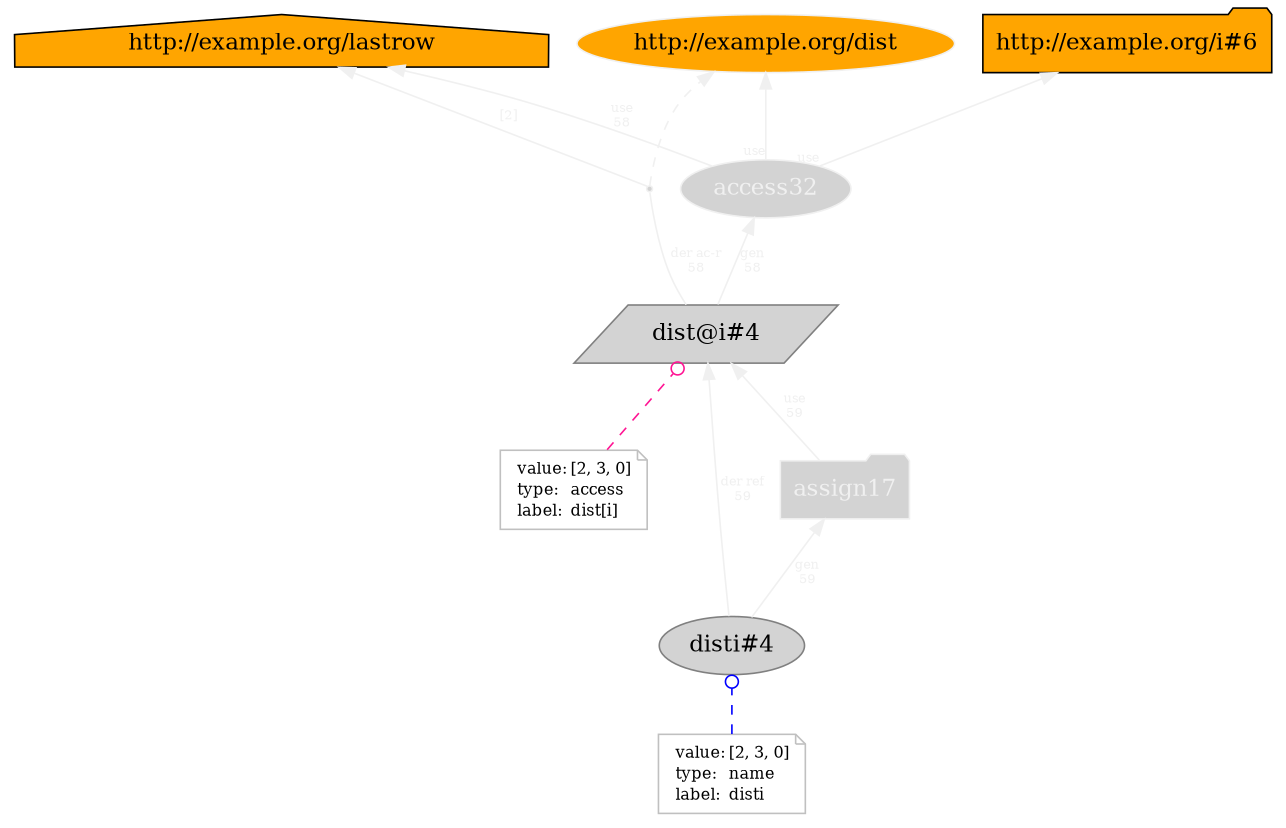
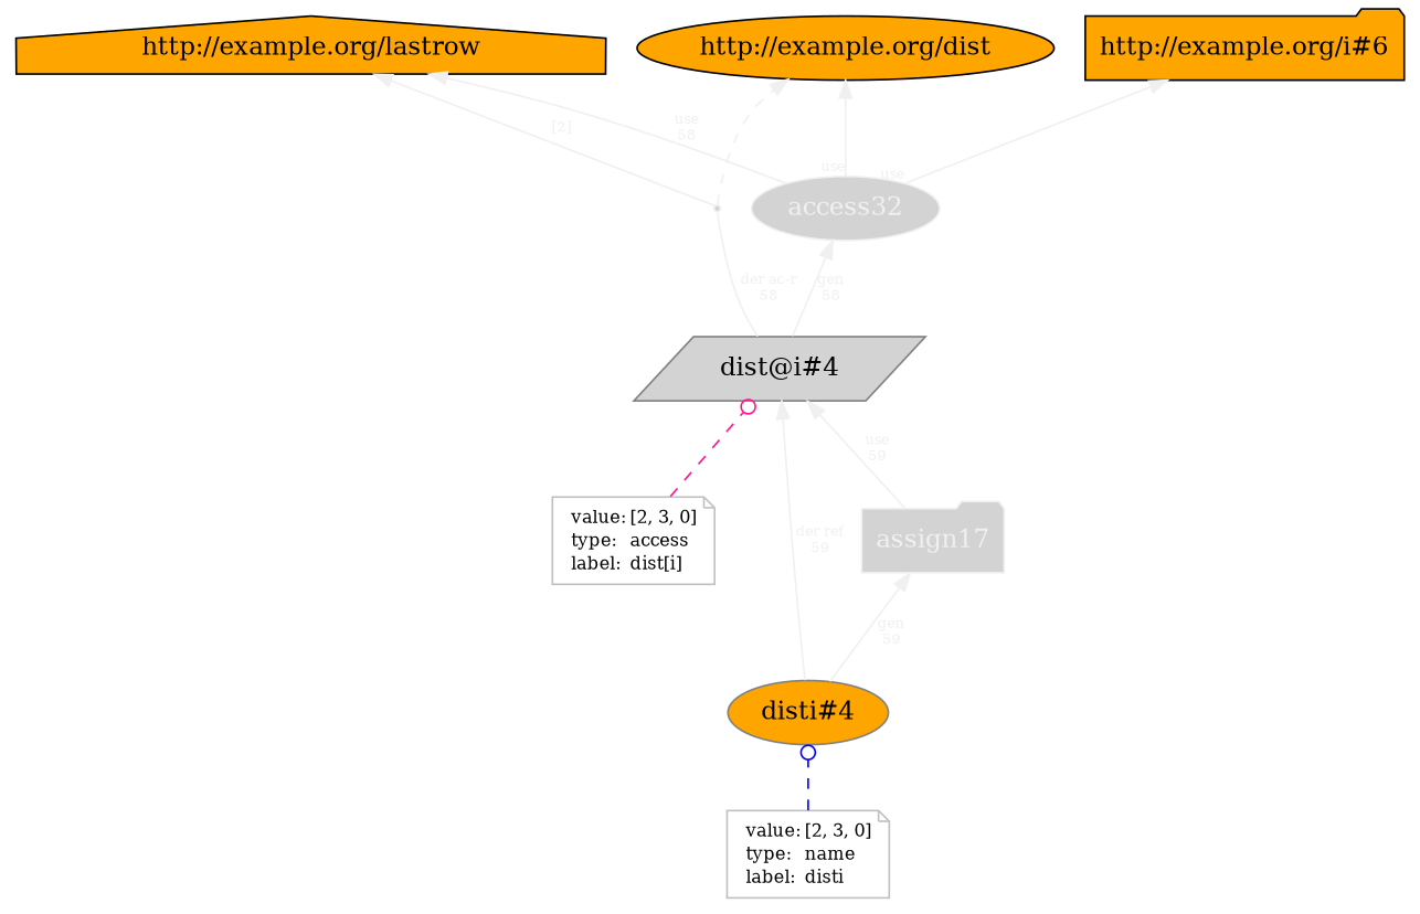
  digraph {
    rankdir=BT
    node [fillcolor=lightgrey shape=ellipse style=filled]
    edge [angle=60.0 color="#F0F0F0" distance=1.5 fontcolor="#F0F0F0" fontsize=8 rotation=20]
    n1 [color="#808080" label="dist@i#4" shape=parallelogram]
    n2 [color="#F0F0F0" fontcolor="#F0F0F0" label=access32 sides=4]
    bn0 [color="#F0F0F0" fontcolor="#F0F0F0" shape=point]
-   "http://example.org/dist" [fillcolor=orange color="#F0F0F0"]
+   "http://example.org/dist" [fillcolor=orange]
    "http://example.org/lastrow" [fillcolor=orange shape=house]
    "http://example.org/i#6" [fillcolor=orange shape=folder]
    n7 [color=gray fontcolor=black fontsize=10 label=<<TABLE cellpadding="0" border="0"> 	<TR> 	    <TD align="left">value:</TD> 	    <TD align="left">[2, 3, 0]</TD> 	</TR> 	<TR> 	    <TD align="left">type:</TD> 	    <TD align="left">access</TD> 	</TR> 	<TR> 	    <TD align="left">label:</TD> 	    <TD align="left">dist[i]</TD> 	</TR> </TABLE>> shape=note fillcolor="" style=""]
-   n8 [color="#808080" label="disti#4"]
+   n8 [color="#808080" fillcolor=orange label="disti#4"]
    n9 [color="#F0F0F0" fontcolor="#F0F0F0" label=assign17 shape=folder sides=4]
    n10 [color=gray fontcolor=black fontsize=10 label=<<TABLE cellpadding="0" border="0"> 	<TR> 	    <TD align="left">value:</TD> 	    <TD align="left">[2, 3, 0]</TD> 	</TR> 	<TR> 	    <TD align="left">type:</TD> 	    <TD align="left">name</TD> 	</TR> 	<TR> 	    <TD align="left">label:</TD> 	    <TD align="left">disti</TD> 	</TR> </TABLE>> shape=note fillcolor="" style=""]
    n1 -> n2 [label="gen\n58"]
    n1 -> bn0 [arrowhead=none label="der ac-r\n58"]
    n2 -> "http://example.org/dist" [labelangle=60.0 labeldistance=1.5 labelfontsize=8 taillabel=use angle="" distance="" fontsize=""]
    n2 -> "http://example.org/lastrow" [label="use\n58"]
    n2 -> "http://example.org/i#6" [labelangle=60.0 labeldistance=1.5 labelfontsize=8 taillabel=use angle="" distance="" fontsize=""]
    bn0 -> "http://example.org/dist" [style=dashed angle="" distance="" fontsize="" rotation=""]
    bn0 -> "http://example.org/lastrow" [label="[2]"]
    n7 -> n1 [arrowhead=odot color=deeppink style=dashed angle="" distance="" fontcolor="" fontsize="" rotation=""]
    n8 -> n1 [label="der ref\n59"]
    n8 -> n9 [label="gen\n59"]
    n9 -> n1 [label="use\n59"]
    n10 -> n8 [arrowhead=odot color=blue style=dashed angle="" distance="" fontcolor="" fontsize="" rotation=""]
  }
